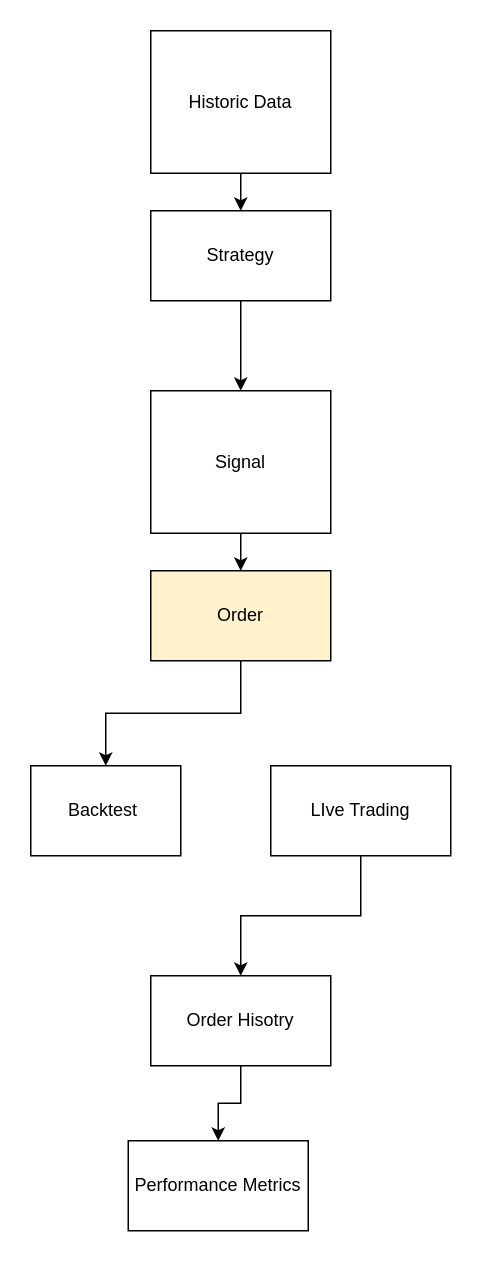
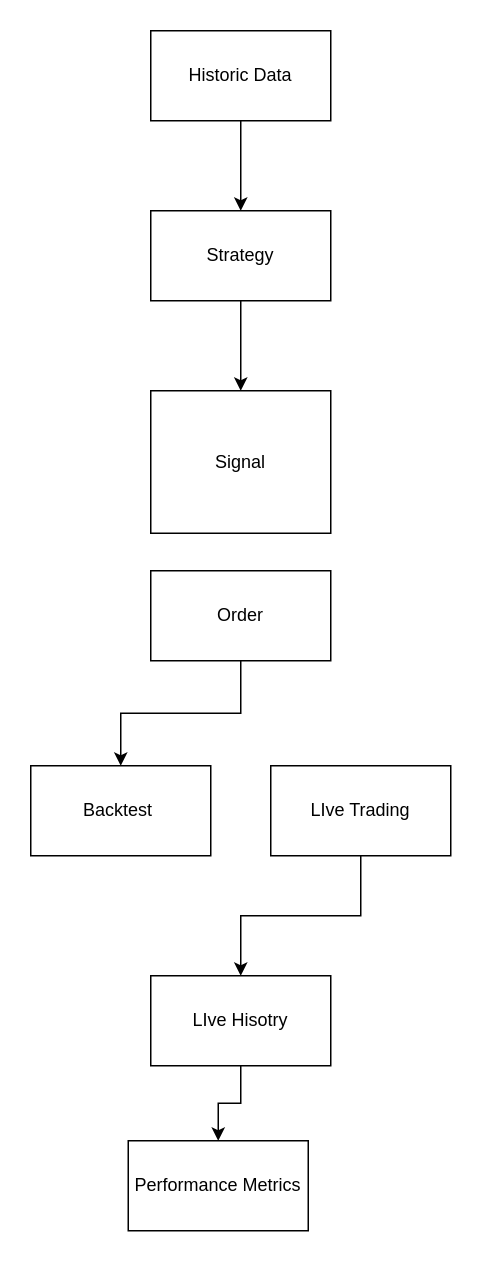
  <mxCell id="0" />
  <mxCell id="1" parent="0" />
  <mxCell id="2" style="edgeStyle=orthogonalEdgeStyle;rounded=0;orthogonalLoop=1;jettySize=auto;html=1;exitX=0.5;exitY=1;exitDx=0;exitDy=0;" edge="1" parent="1" source="3" target="5"><mxGeometry relative="1" as="geometry" /></mxCell>
  <mxCell id="3" value="Strategy" style="rounded=0;whiteSpace=wrap;html=1;" vertex="1" parent="1"><mxGeometry x="100" y="140" width="120" height="60" as="geometry" /></mxCell>
- <mxCell id="4" style="edgeStyle=orthogonalEdgeStyle;rounded=0;orthogonalLoop=1;jettySize=auto;html=1;exitX=0.5;exitY=1;exitDx=0;exitDy=0;entryX=0.5;entryY=0;entryDx=0;entryDy=0;" edge="1" parent="1" source="5" target="7"><mxGeometry relative="1" as="geometry" /></mxCell>
  <mxCell id="5" value="Signal" style="rounded=0;whiteSpace=wrap;html=1;" vertex="1" parent="1"><mxGeometry x="100" y="260" width="120" height="95" as="geometry" /></mxCell>
  <mxCell id="6" style="edgeStyle=orthogonalEdgeStyle;rounded=0;orthogonalLoop=1;jettySize=auto;html=1;exitX=0.5;exitY=1;exitDx=0;exitDy=0;entryX=0.5;entryY=0;entryDx=0;entryDy=0;" edge="1" parent="1" source="7" target="10"><mxGeometry relative="1" as="geometry" /></mxCell>
- <mxCell id="7" value="Order" style="rounded=0;whiteSpace=wrap;html=1;fillColor=#fff2cc;" vertex="1" parent="1"><mxGeometry x="100" y="380" width="120" height="60" as="geometry" /></mxCell>
+ <mxCell id="7" value="Order" style="rounded=0;whiteSpace=wrap;html=1;" vertex="1" parent="1"><mxGeometry x="100" y="380" width="120" height="60" as="geometry" /></mxCell>
  <mxCell id="8" style="edgeStyle=orthogonalEdgeStyle;rounded=0;orthogonalLoop=1;jettySize=auto;html=1;exitX=0.5;exitY=1;exitDx=0;exitDy=0;entryX=0.5;entryY=0;entryDx=0;entryDy=0;" edge="1" parent="1" source="9" target="3"><mxGeometry relative="1" as="geometry" /></mxCell>
- <mxCell id="9" value="Historic Data" style="rounded=0;whiteSpace=wrap;html=1;" vertex="1" parent="1"><mxGeometry x="100" y="20" width="120" height="95" as="geometry" /></mxCell>
- <mxCell id="10" value="Backtest&amp;nbsp;" style="rounded=0;whiteSpace=wrap;html=1;" vertex="1" parent="1"><mxGeometry x="20" y="510" width="100" height="60" as="geometry" /></mxCell>
+ <mxCell id="9" value="Historic Data" style="rounded=0;whiteSpace=wrap;html=1;" vertex="1" parent="1"><mxGeometry x="100" y="20" width="120" height="60" as="geometry" /></mxCell>
+ <mxCell id="10" value="Backtest&amp;nbsp;" style="rounded=0;whiteSpace=wrap;html=1;" vertex="1" parent="1"><mxGeometry x="20" y="510" width="120" height="60" as="geometry" /></mxCell>
  <mxCell id="11" style="edgeStyle=orthogonalEdgeStyle;rounded=0;orthogonalLoop=1;jettySize=auto;html=1;exitX=0.5;exitY=1;exitDx=0;exitDy=0;" edge="1" parent="1" source="12" target="14"><mxGeometry relative="1" as="geometry" /></mxCell>
  <mxCell id="12" value="LIve Trading" style="rounded=0;whiteSpace=wrap;html=1;" vertex="1" parent="1"><mxGeometry x="180" y="510" width="120" height="60" as="geometry" /></mxCell>
  <mxCell id="13" style="edgeStyle=orthogonalEdgeStyle;rounded=0;orthogonalLoop=1;jettySize=auto;html=1;exitX=0.5;exitY=1;exitDx=0;exitDy=0;entryX=0.5;entryY=0;entryDx=0;entryDy=0;" edge="1" parent="1" source="14" target="15"><mxGeometry relative="1" as="geometry" /></mxCell>
- <mxCell id="14" value="Order Hisotry" style="rounded=0;whiteSpace=wrap;html=1;" vertex="1" parent="1"><mxGeometry x="100" y="650" width="120" height="60" as="geometry" /></mxCell>
+ <mxCell id="14" value="LIve Hisotry" style="rounded=0;whiteSpace=wrap;html=1;" vertex="1" parent="1"><mxGeometry x="100" y="650" width="120" height="60" as="geometry" /></mxCell>
  <mxCell id="15" value="Performance Metrics" style="rounded=0;whiteSpace=wrap;html=1;" vertex="1" parent="1"><mxGeometry x="85" y="760" width="120" height="60" as="geometry" /></mxCell>
